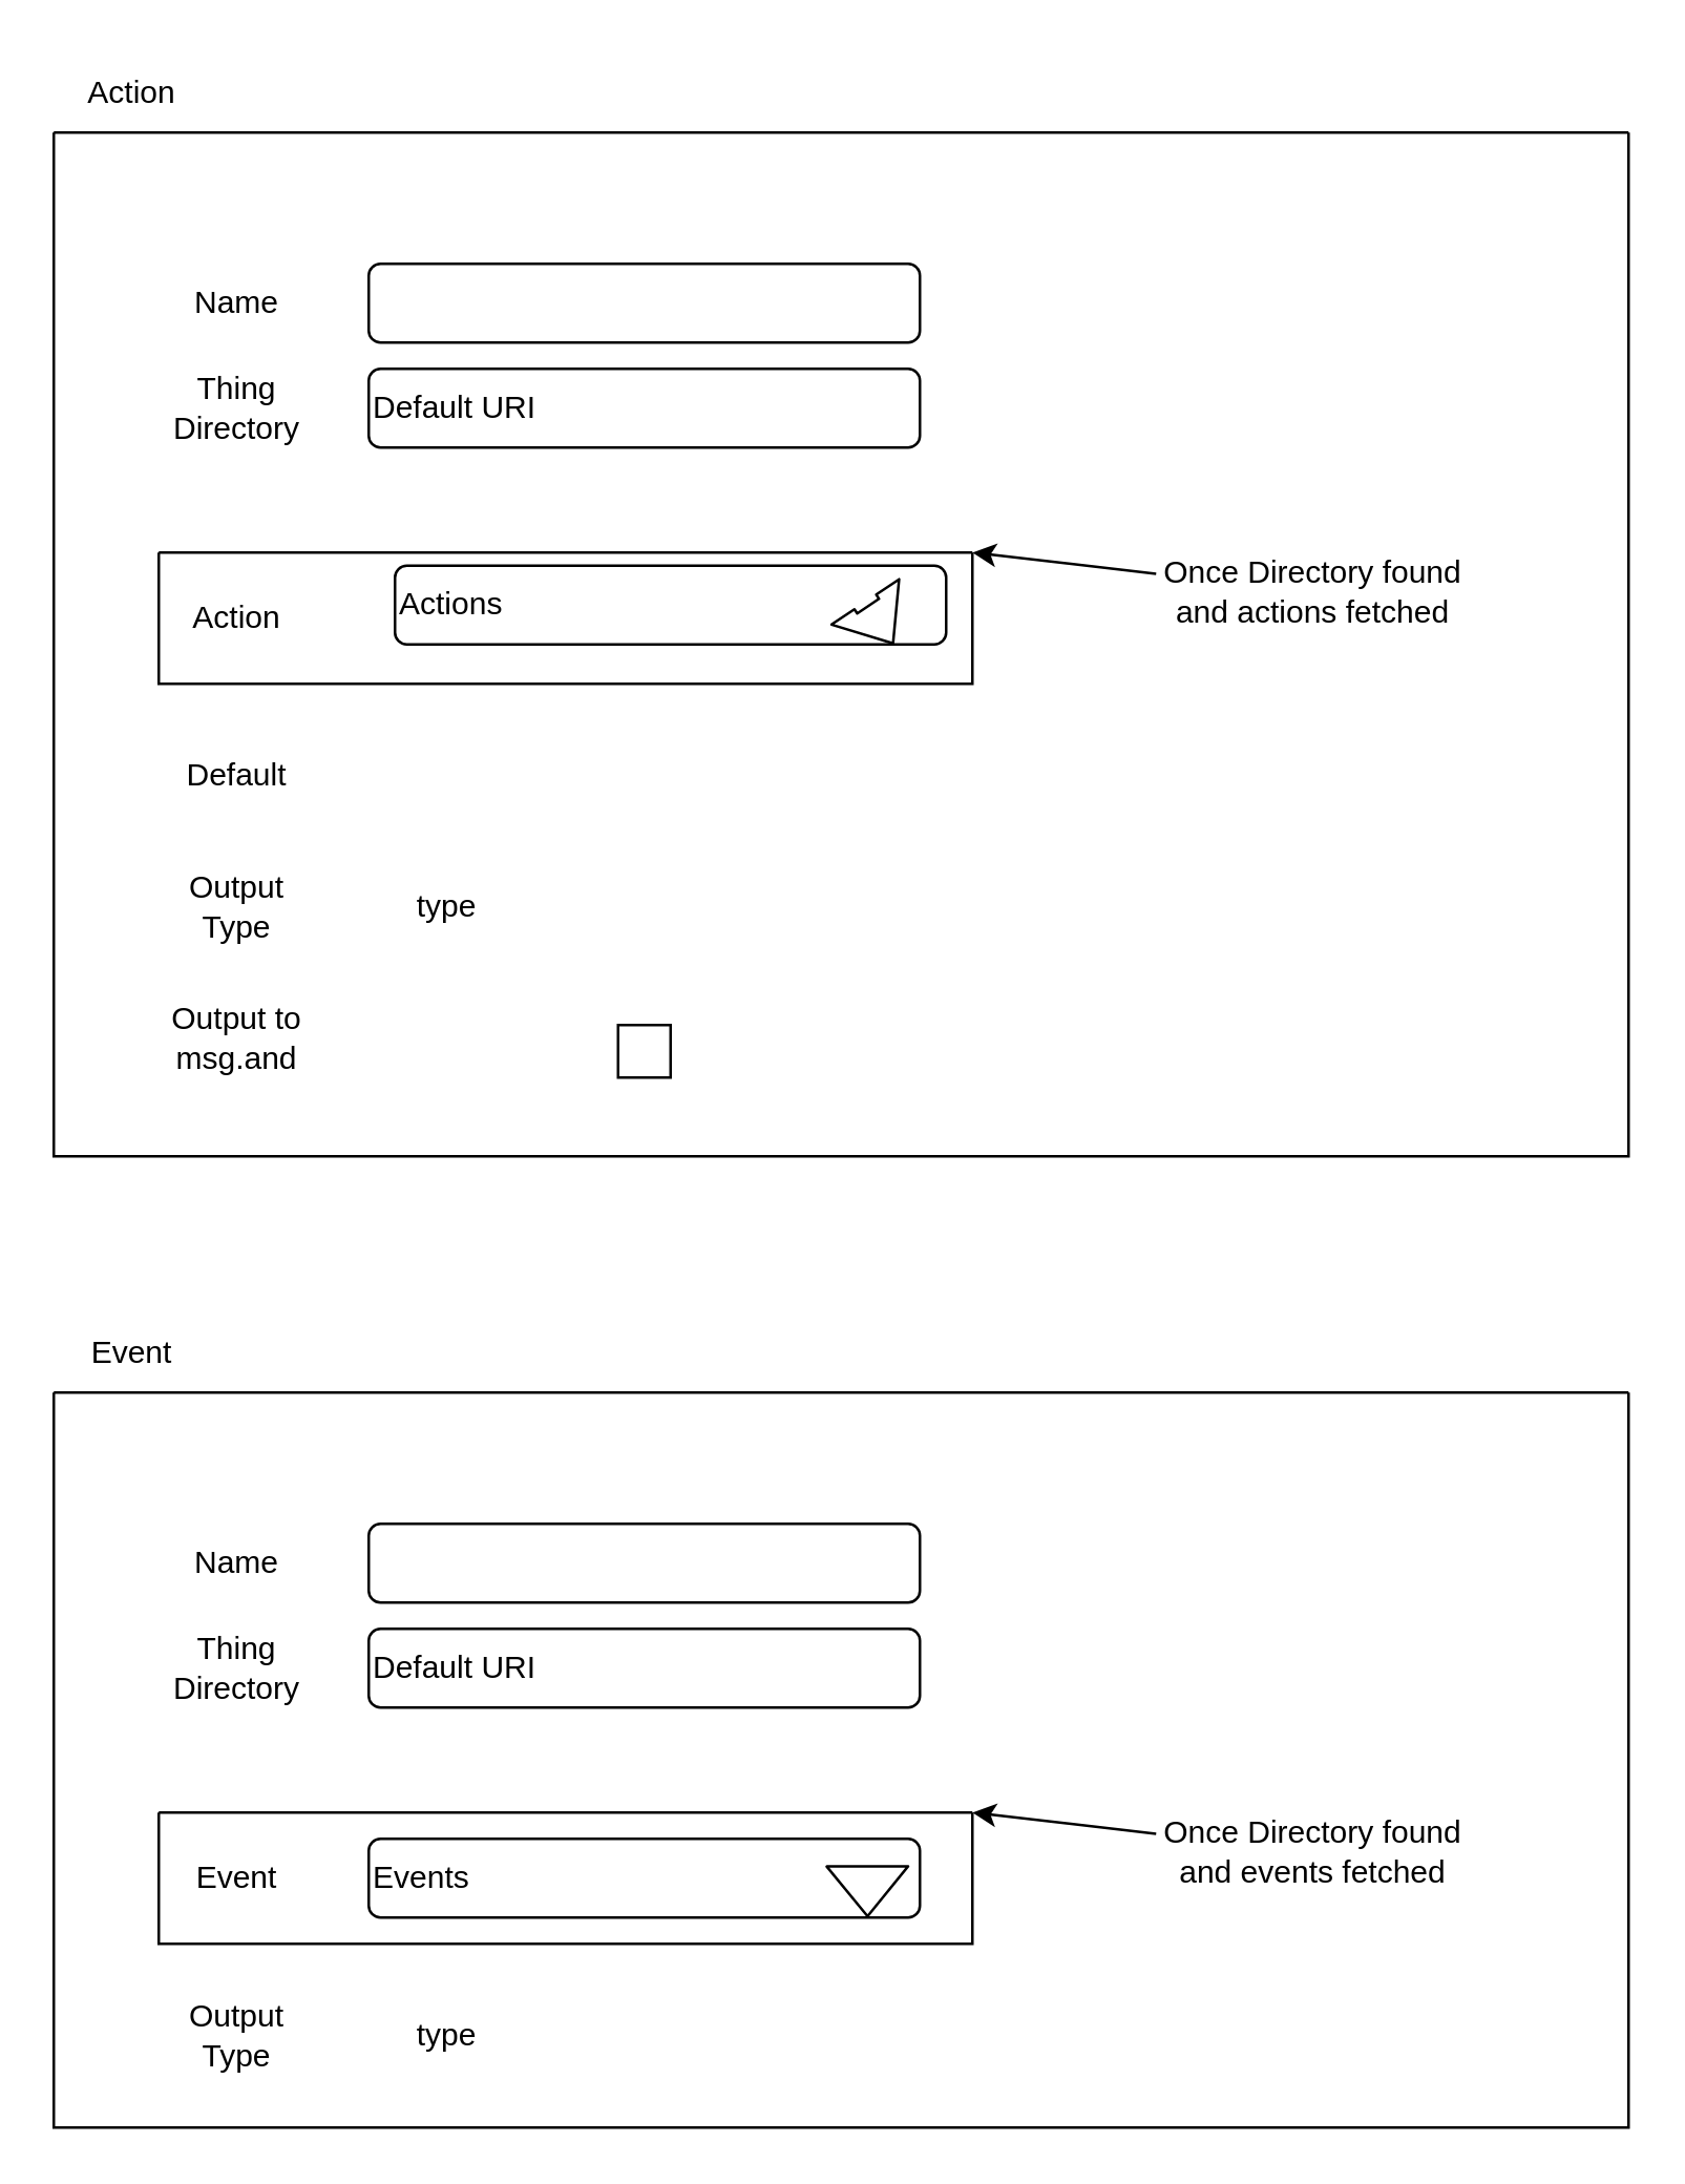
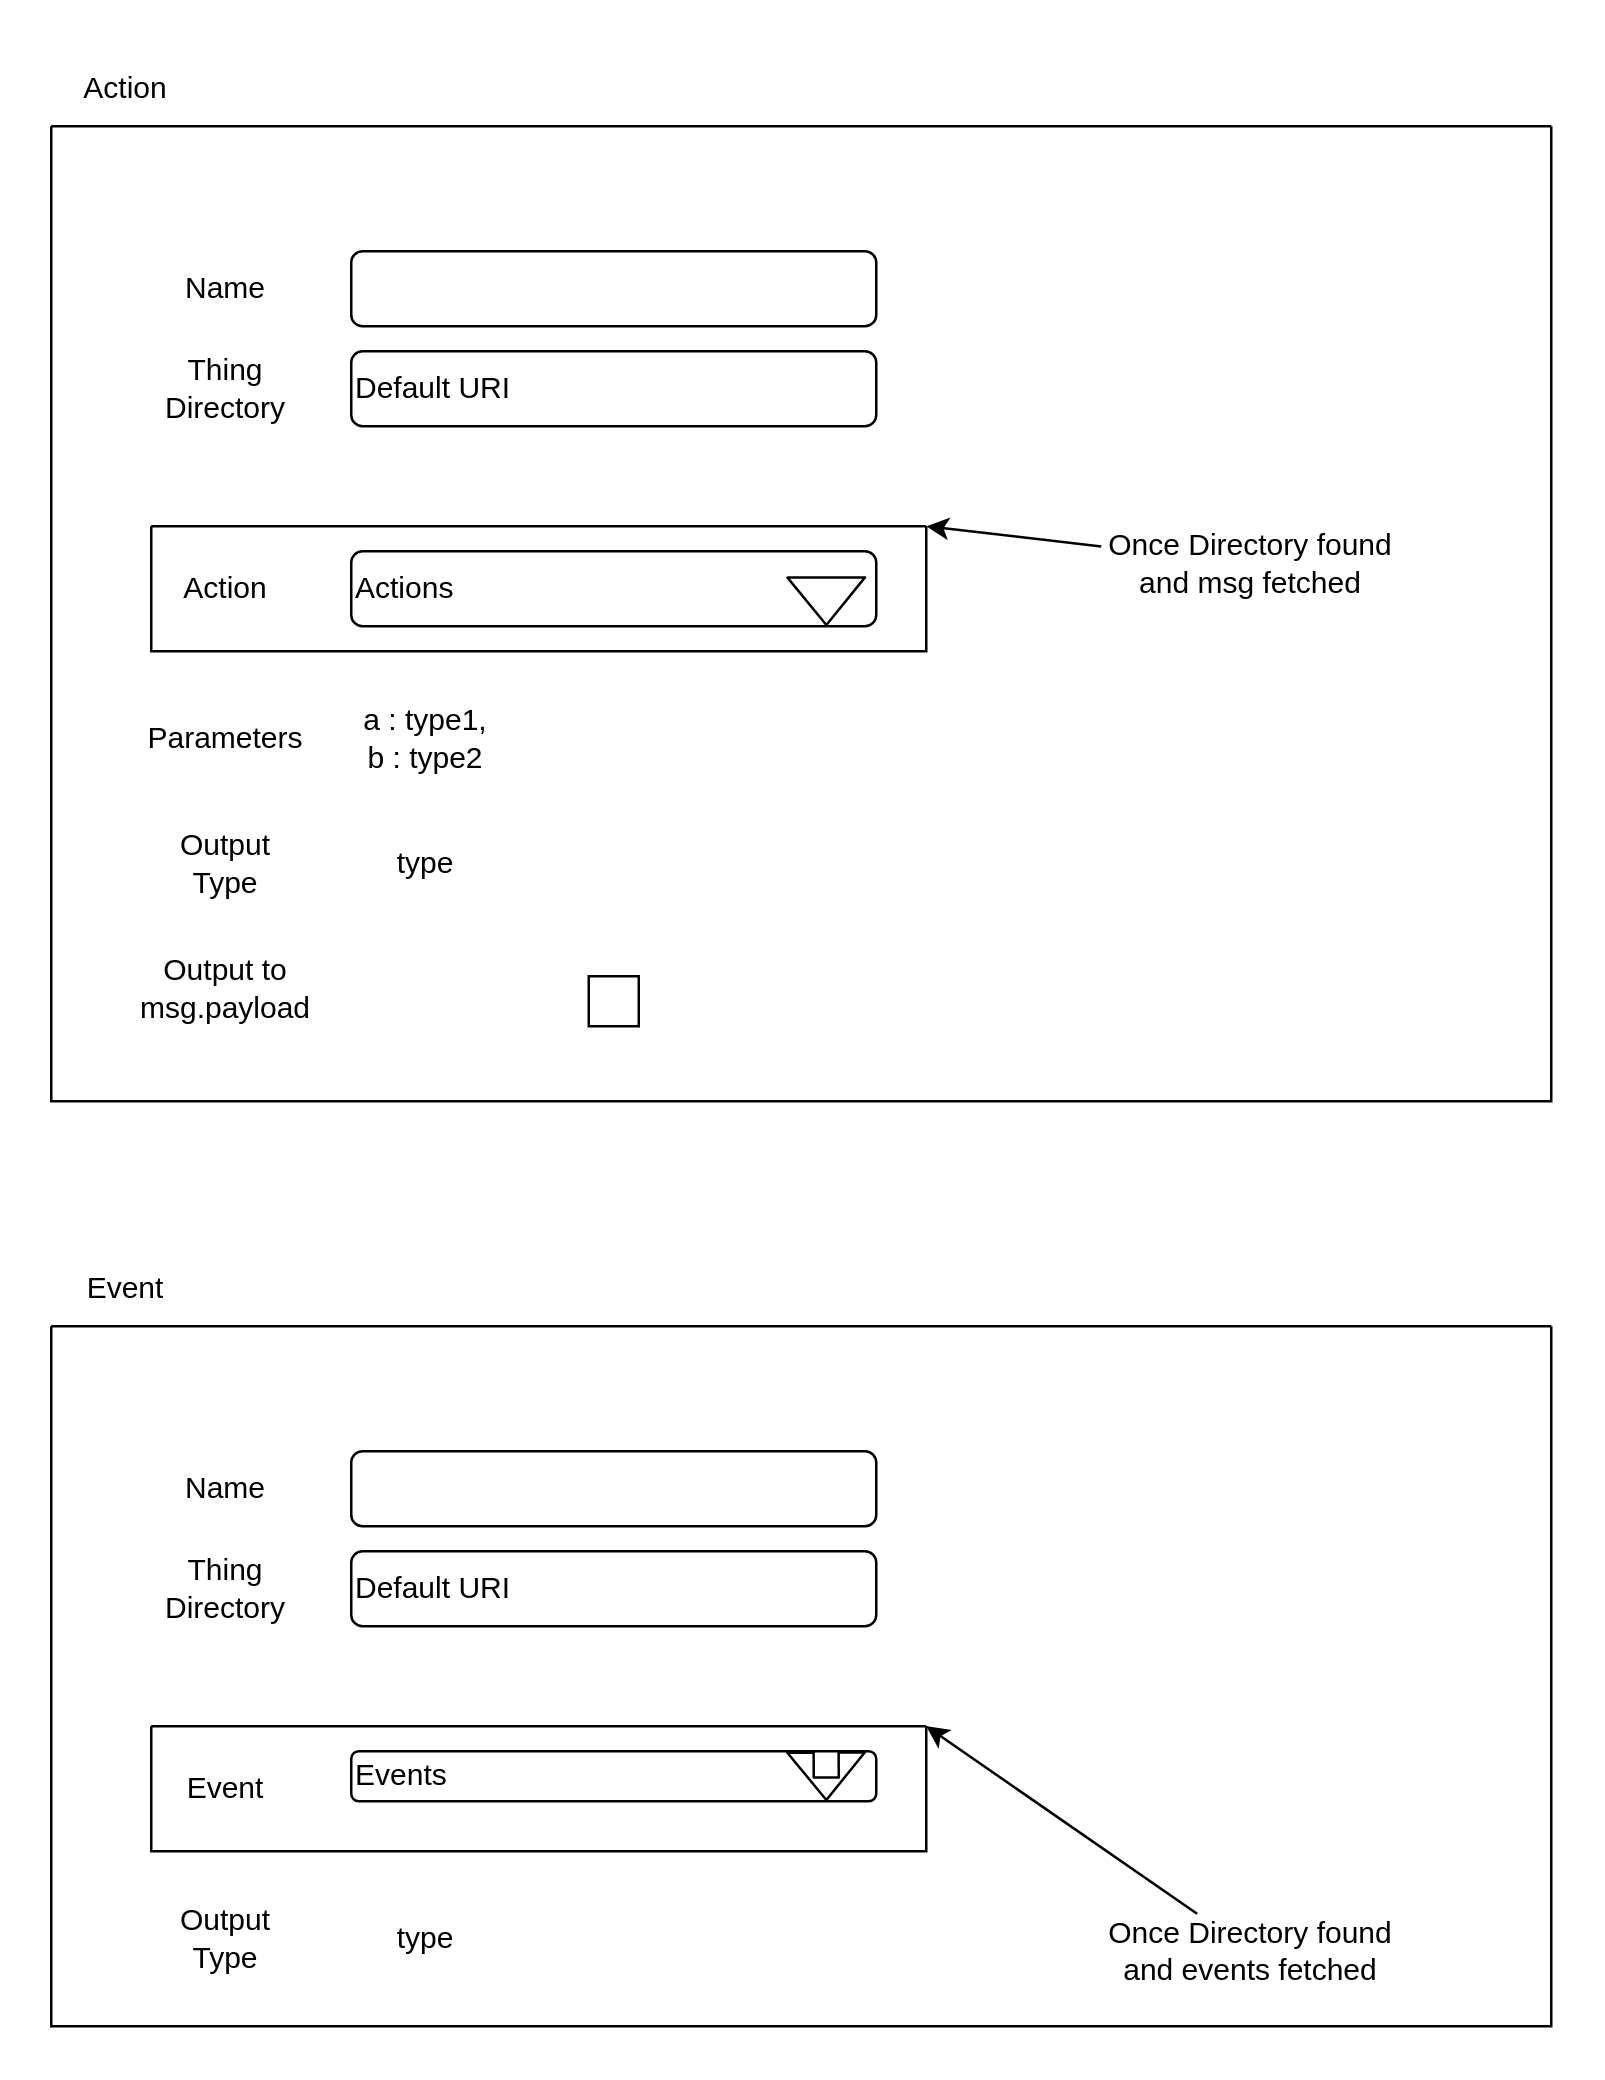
  <mxCell id="0" />
  <mxCell id="1" parent="0" />
  <mxCell id="2" value="" style="swimlane;startSize=0;fontSize=18;" parent="1" vertex="1"><mxGeometry x="20" y="50" width="600" height="390" as="geometry" /></mxCell>
  <mxCell id="3" value="Name" style="text;html=1;strokeColor=none;fillColor=none;align=center;verticalAlign=middle;whiteSpace=wrap;rounded=0;" parent="2" vertex="1"><mxGeometry x="40" y="50" width="60" height="30" as="geometry" /></mxCell>
  <mxCell id="4" value="Thing Directory" style="text;html=1;strokeColor=none;fillColor=none;align=center;verticalAlign=middle;whiteSpace=wrap;rounded=0;" parent="2" vertex="1"><mxGeometry x="40" y="90" width="60" height="30" as="geometry" /></mxCell>
  <mxCell id="5" value="Action" style="text;html=1;strokeColor=none;fillColor=none;align=center;verticalAlign=middle;whiteSpace=wrap;rounded=0;" parent="2" vertex="1"><mxGeometry x="40" y="170" width="60" height="30" as="geometry" /></mxCell>
  <mxCell id="6" value="" style="swimlane;startSize=0;" parent="2" vertex="1"><mxGeometry x="40" y="160" width="310" height="50" as="geometry" /></mxCell>
- <mxCell id="7" value="Actions" style="rounded=1;whiteSpace=wrap;html=1;align=left;" parent="6" vertex="1"><mxGeometry x="90" y="5" width="210" height="30" as="geometry" /></mxCell>
+ <mxCell id="7" value="Actions" style="rounded=1;whiteSpace=wrap;html=1;align=left;" parent="6" vertex="1"><mxGeometry x="80" y="10" width="210" height="30" as="geometry" /></mxCell>
  <mxCell id="8" value="" style="shape=flexArrow;endArrow=classic;html=1;entryX=0.905;entryY=1;entryDx=0;entryDy=0;entryPerimeter=0;" parent="6" target="7" edge="1"><mxGeometry width="50" height="50" relative="1" as="geometry"><mxPoint x="270" y="20" as="sourcePoint" /><mxPoint x="290" y="20" as="targetPoint" /></mxGeometry></mxCell>
- <mxCell id="9" value="Output to msg.and" style="text;html=1;strokeColor=none;fillColor=none;align=center;verticalAlign=middle;whiteSpace=wrap;rounded=0;" parent="2" vertex="1"><mxGeometry x="40" y="330" width="60" height="30" as="geometry" /></mxCell>
+ <mxCell id="9" value="Output to msg.payload" style="text;html=1;strokeColor=none;fillColor=none;align=center;verticalAlign=middle;whiteSpace=wrap;rounded=0;" parent="2" vertex="1"><mxGeometry x="40" y="330" width="60" height="30" as="geometry" /></mxCell>
  <mxCell id="10" value="" style="rounded=1;whiteSpace=wrap;html=1;" parent="2" vertex="1"><mxGeometry x="120" y="50" width="210" height="30" as="geometry" /></mxCell>
  <mxCell id="11" value="Default URI" style="rounded=1;whiteSpace=wrap;html=1;align=left;" parent="2" vertex="1"><mxGeometry x="120" y="90" width="210" height="30" as="geometry" /></mxCell>
  <mxCell id="12" style="edgeStyle=none;html=1;entryX=1;entryY=0;entryDx=0;entryDy=0;" parent="2" source="13" target="6" edge="1"><mxGeometry relative="1" as="geometry" /></mxCell>
- <mxCell id="13" value="Once Directory found and actions fetched" style="text;html=1;strokeColor=none;fillColor=none;align=center;verticalAlign=middle;whiteSpace=wrap;rounded=0;" parent="2" vertex="1"><mxGeometry x="420" y="160" width="120" height="30" as="geometry" /></mxCell>
+ <mxCell id="13" value="Once Directory found and msg fetched" style="text;html=1;strokeColor=none;fillColor=none;align=center;verticalAlign=middle;whiteSpace=wrap;rounded=0;" parent="2" vertex="1"><mxGeometry x="420" y="160" width="120" height="30" as="geometry" /></mxCell>
  <mxCell id="14" value="" style="whiteSpace=wrap;html=1;aspect=fixed;" parent="2" vertex="1"><mxGeometry x="215" y="340" width="20" height="20" as="geometry" /></mxCell>
- <mxCell id="15" value="Default" style="text;html=1;strokeColor=none;fillColor=none;align=center;verticalAlign=middle;whiteSpace=wrap;rounded=0;" vertex="1" parent="2"><mxGeometry x="40" y="230" width="60" height="30" as="geometry" /></mxCell>
+ <mxCell id="15" value="Parameters" style="text;html=1;strokeColor=none;fillColor=none;align=center;verticalAlign=middle;whiteSpace=wrap;rounded=0;" vertex="1" parent="2"><mxGeometry x="40" y="230" width="60" height="30" as="geometry" /></mxCell>
  <mxCell id="16" value="type" style="text;html=1;strokeColor=none;fillColor=none;align=center;verticalAlign=middle;whiteSpace=wrap;rounded=0;" vertex="1" parent="2"><mxGeometry x="120" y="280" width="60" height="30" as="geometry" /></mxCell>
+ <mxCell id="17" value="a : type1,&lt;br&gt;b : type2" style="text;html=1;strokeColor=none;fillColor=none;align=center;verticalAlign=middle;whiteSpace=wrap;rounded=0;" vertex="1" parent="2"><mxGeometry x="120" y="230" width="60" height="30" as="geometry" /></mxCell>
  <mxCell id="18" value="Output Type" style="text;html=1;strokeColor=none;fillColor=none;align=center;verticalAlign=middle;whiteSpace=wrap;rounded=0;" vertex="1" parent="2"><mxGeometry x="40" y="280" width="60" height="30" as="geometry" /></mxCell>
  <mxCell id="19" value="Action" style="text;html=1;strokeColor=none;fillColor=none;align=center;verticalAlign=middle;whiteSpace=wrap;rounded=0;" vertex="1" parent="1"><mxGeometry x="20" y="20" width="60" height="30" as="geometry" /></mxCell>
  <mxCell id="20" value="" style="swimlane;startSize=0;fontSize=18;" vertex="1" parent="1"><mxGeometry x="20" y="530" width="600" height="280" as="geometry" /></mxCell>
  <mxCell id="21" value="Name" style="text;html=1;strokeColor=none;fillColor=none;align=center;verticalAlign=middle;whiteSpace=wrap;rounded=0;" vertex="1" parent="20"><mxGeometry x="40" y="50" width="60" height="30" as="geometry" /></mxCell>
  <mxCell id="22" value="Thing Directory" style="text;html=1;strokeColor=none;fillColor=none;align=center;verticalAlign=middle;whiteSpace=wrap;rounded=0;" vertex="1" parent="20"><mxGeometry x="40" y="90" width="60" height="30" as="geometry" /></mxCell>
  <mxCell id="23" value="Event" style="text;html=1;strokeColor=none;fillColor=none;align=center;verticalAlign=middle;whiteSpace=wrap;rounded=0;" vertex="1" parent="20"><mxGeometry x="40" y="170" width="60" height="30" as="geometry" /></mxCell>
  <mxCell id="24" value="" style="swimlane;startSize=0;" vertex="1" parent="20"><mxGeometry x="40" y="160" width="310" height="50" as="geometry" /></mxCell>
- <mxCell id="25" value="Events" style="rounded=1;whiteSpace=wrap;html=1;align=left;" vertex="1" parent="24"><mxGeometry x="80" y="10" width="210" height="30" as="geometry" /></mxCell>
+ <mxCell id="25" value="Events" style="rounded=1;whiteSpace=wrap;html=1;align=left;" vertex="1" parent="24"><mxGeometry x="80" y="10" width="210" height="20" as="geometry" /></mxCell>
  <mxCell id="26" value="" style="shape=flexArrow;endArrow=classic;html=1;entryX=0.905;entryY=1;entryDx=0;entryDy=0;entryPerimeter=0;" edge="1" parent="24" target="25"><mxGeometry width="50" height="50" relative="1" as="geometry"><mxPoint x="270" y="20" as="sourcePoint" /><mxPoint x="290" y="20" as="targetPoint" /></mxGeometry></mxCell>
  <mxCell id="27" value="" style="rounded=1;whiteSpace=wrap;html=1;" vertex="1" parent="20"><mxGeometry x="120" y="50" width="210" height="30" as="geometry" /></mxCell>
  <mxCell id="28" value="Default URI" style="rounded=1;whiteSpace=wrap;html=1;align=left;" vertex="1" parent="20"><mxGeometry x="120" y="90" width="210" height="30" as="geometry" /></mxCell>
  <mxCell id="29" style="edgeStyle=none;html=1;entryX=1;entryY=0;entryDx=0;entryDy=0;" edge="1" parent="20" source="30" target="24"><mxGeometry relative="1" as="geometry" /></mxCell>
- <mxCell id="30" value="Once Directory found and events fetched" style="text;html=1;strokeColor=none;fillColor=none;align=center;verticalAlign=middle;whiteSpace=wrap;rounded=0;" vertex="1" parent="20"><mxGeometry x="420" y="160" width="120" height="30" as="geometry" /></mxCell>
+ <mxCell id="30" value="Once Directory found and events fetched" style="text;html=1;strokeColor=none;fillColor=none;align=center;verticalAlign=middle;whiteSpace=wrap;rounded=0;" vertex="1" parent="20"><mxGeometry x="420" y="235" width="120" height="30" as="geometry" /></mxCell>
  <mxCell id="31" value="type" style="text;html=1;strokeColor=none;fillColor=none;align=center;verticalAlign=middle;whiteSpace=wrap;rounded=0;" vertex="1" parent="20"><mxGeometry x="120" y="230" width="60" height="30" as="geometry" /></mxCell>
  <mxCell id="32" value="Output Type" style="text;html=1;strokeColor=none;fillColor=none;align=center;verticalAlign=middle;whiteSpace=wrap;rounded=0;" vertex="1" parent="20"><mxGeometry x="40" y="230" width="60" height="30" as="geometry" /></mxCell>
  <mxCell id="33" value="Event" style="text;html=1;strokeColor=none;fillColor=none;align=center;verticalAlign=middle;whiteSpace=wrap;rounded=0;" vertex="1" parent="1"><mxGeometry x="20" y="500" width="60" height="30" as="geometry" /></mxCell>
